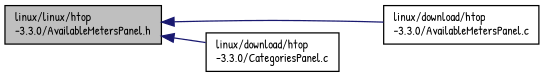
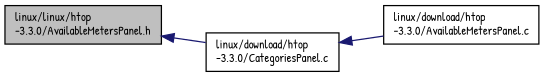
  digraph {
    fontname="Patrick Hand"
    rankdir=LR
    node [color=black fillcolor=white fontname="Patrick Hand" fontsize=10 shape=record style=filled]
    edge [color=midnightblue dir=back fontname="Patrick Hand" fontsize=10 labelfontname=Helvetica labelfontsize=10 style=solid]
    n1 [fillcolor=grey75 fontcolor=black height=0.2 label="linux/linux/htop\l-3.3.0/AvailableMetersPanel.h" width=0.4]
    n2 [height=0.2 label="linux/download/htop\l-3.3.0/AvailableMetersPanel.c" width=0.4]
    n3 [height=0.2 label="linux/download/htop\l-3.3.0/CategoriesPanel.c" width=0.4]
-   n1 -> n2
+   n3 -> n2
    n1 -> n3
  }
